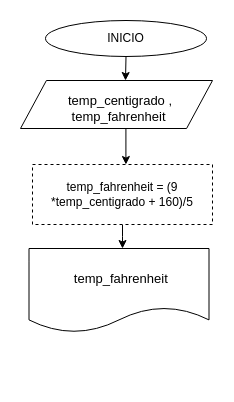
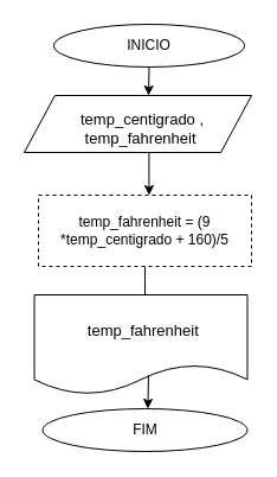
  <mxCell id="0" />
  <mxCell id="1" parent="0" />
  <mxCell id="2" value="INICIO" style="ellipse;whiteSpace=wrap;html=1;" vertex="1" parent="1"><mxGeometry x="45" y="20" width="161" height="36" as="geometry" /></mxCell>
  <mxCell id="3" value="" style="shape=parallelogram;perimeter=parallelogramPerimeter;whiteSpace=wrap;html=1;strokeWidth=1;fontSize=9;size=0.135;" vertex="1" parent="1"><mxGeometry x="20" y="80" width="192" height="48" as="geometry" /></mxCell>
- <mxCell id="4" style="edgeStyle=orthogonalEdgeStyle;rounded=0;orthogonalLoop=1;jettySize=auto;html=1;fontSize=13;exitX=0.5;exitY=1;exitDx=0;exitDy=0;" edge="1" parent="1" source="5" target="6"><mxGeometry relative="1" as="geometry"><Array as="points"><mxPoint x="122" y="236" /><mxPoint x="122" y="236" /></Array></mxGeometry></mxCell>
+ <mxCell id="4" style="edgeStyle=orthogonalEdgeStyle;rounded=0;orthogonalLoop=1;jettySize=auto;html=1;fontSize=13;exitX=0.5;exitY=1;exitDx=0;exitDy=0;endArrow=none;" edge="1" parent="1" source="5" target="6"><mxGeometry relative="1" as="geometry"><Array as="points"><mxPoint x="122" y="236" /><mxPoint x="122" y="236" /></Array></mxGeometry></mxCell>
  <mxCell id="5" value="&lt;font style=&quot;font-size: 12px&quot;&gt;temp_fahrenheit = (9 *temp_centigrado + 160)/5&lt;/font&gt;" style="rounded=0;whiteSpace=wrap;html=1;strokeWidth=1;fontSize=9;dashed=1;" vertex="1" parent="1"><mxGeometry x="32" y="164" width="180" height="60" as="geometry" /></mxCell>
  <mxCell id="6" value="&amp;nbsp;temp_fahrenheit" style="shape=document;whiteSpace=wrap;html=1;boundedLbl=1;strokeWidth=1;fontSize=13;size=0.3;" vertex="1" parent="1"><mxGeometry x="28.5" y="248" width="180" height="84" as="geometry" /></mxCell>
+ <mxCell id="7" value="FIM" style="ellipse;whiteSpace=wrap;html=1;" vertex="1" parent="1"><mxGeometry x="35.5" y="344" width="173" height="36" as="geometry" /></mxCell>
  <mxCell id="8" value="" style="endArrow=classic;html=1;fontSize=9;" edge="1" parent="1"><mxGeometry width="50" height="50" relative="1" as="geometry"><mxPoint x="125.5" y="56" as="sourcePoint" /><mxPoint x="125" y="80" as="targetPoint" /></mxGeometry></mxCell>
  <mxCell id="9" value="" style="edgeStyle=orthogonalEdgeStyle;rounded=0;orthogonalLoop=1;jettySize=auto;html=1;fontSize=13;exitX=0.549;exitY=1;exitDx=0;exitDy=0;exitPerimeter=0;" edge="1" parent="1" source="3" target="5"><mxGeometry relative="1" as="geometry"><mxPoint x="132" y="140" as="sourcePoint" /><Array as="points"><mxPoint x="132" y="164" /><mxPoint x="132" y="164" /></Array></mxGeometry></mxCell>
  <mxCell id="10" value="temp_centigrado ,&lt;br style=&quot;font-size: 13px;&quot;&gt;&amp;nbsp;temp_fahrenheit" style="text;html=1;fontSize=13;" vertex="1" parent="1"><mxGeometry x="65.5" y="86" width="132" height="36" as="geometry" /></mxCell>
+ <mxCell id="11" value="" style="endArrow=classic;html=1;fontSize=13;exitX=0.536;exitY=0.81;exitDx=0;exitDy=0;exitPerimeter=0;entryX=0.514;entryY=0;entryDx=0;entryDy=0;entryPerimeter=0;" edge="1" parent="1" source="6" target="7"><mxGeometry width="50" height="50" relative="1" as="geometry"><mxPoint x="128" y="358" as="sourcePoint" /><mxPoint x="122" y="344" as="targetPoint" /></mxGeometry></mxCell>
